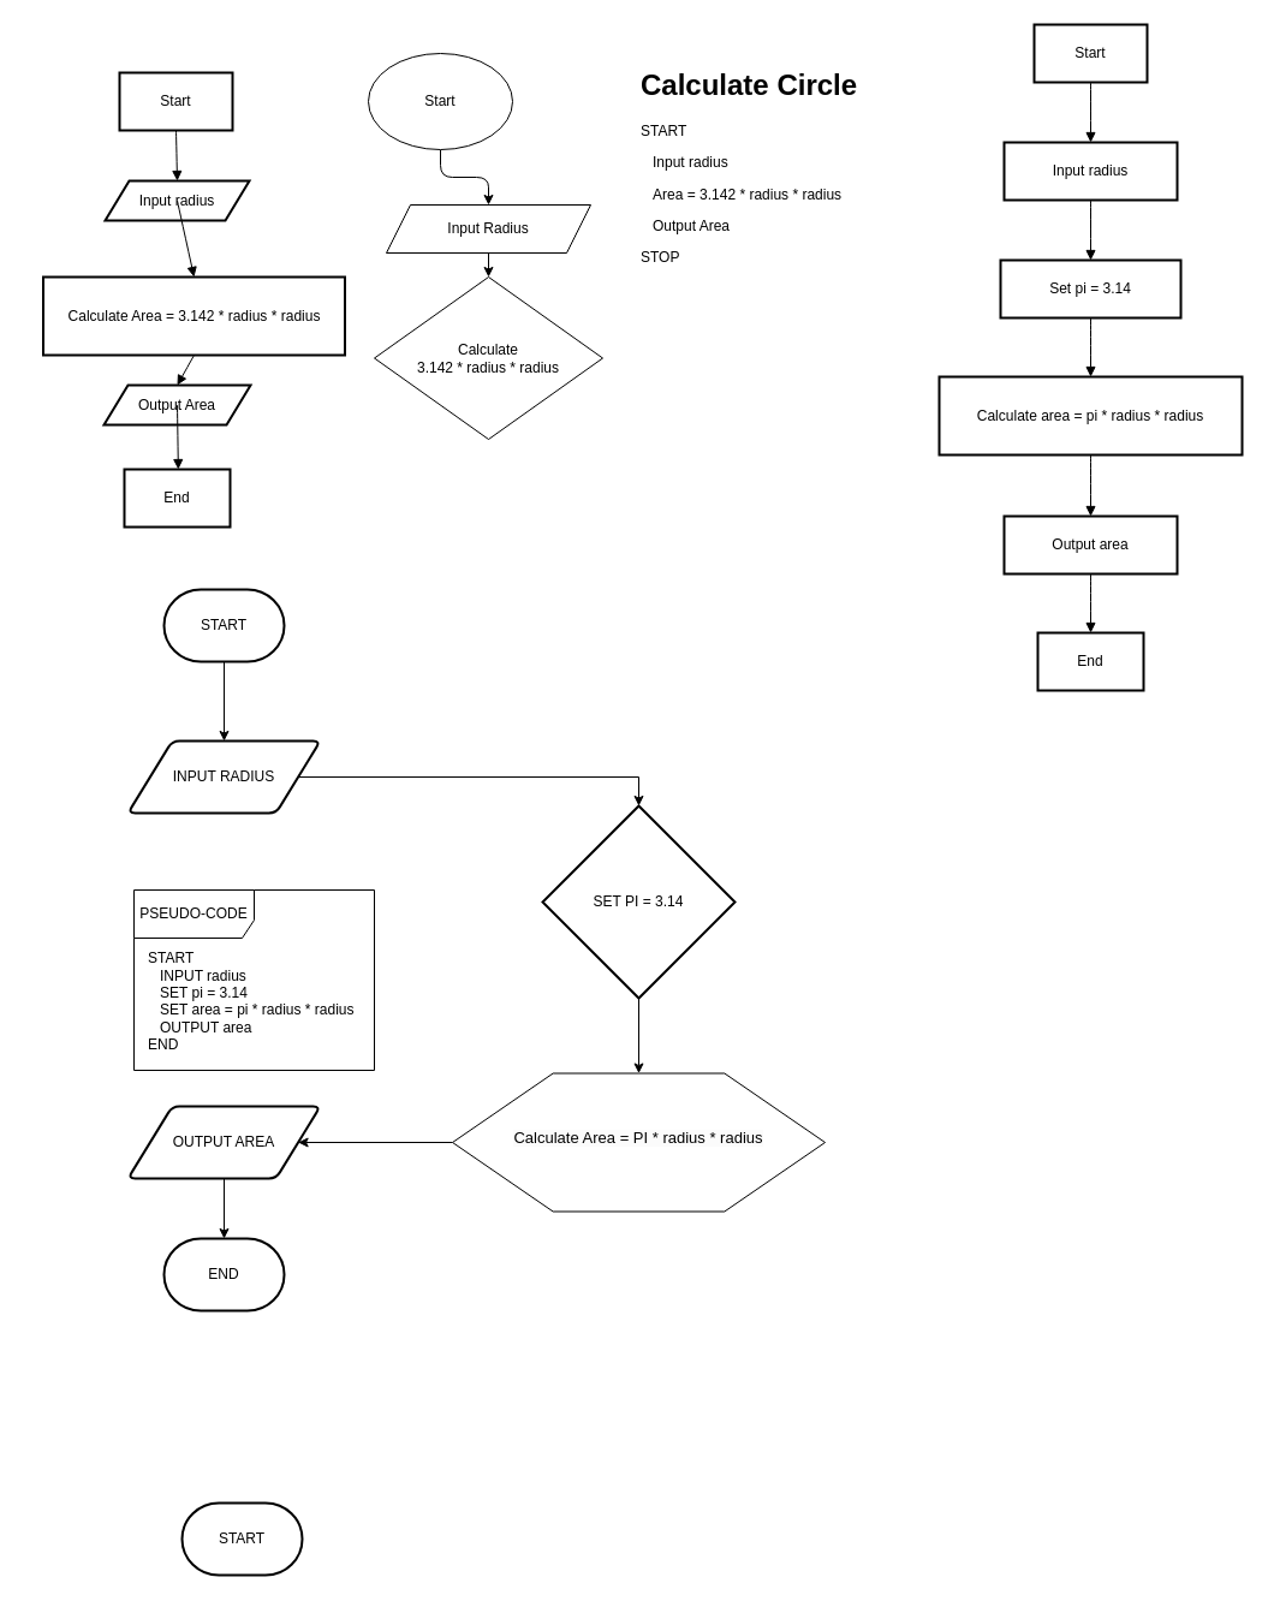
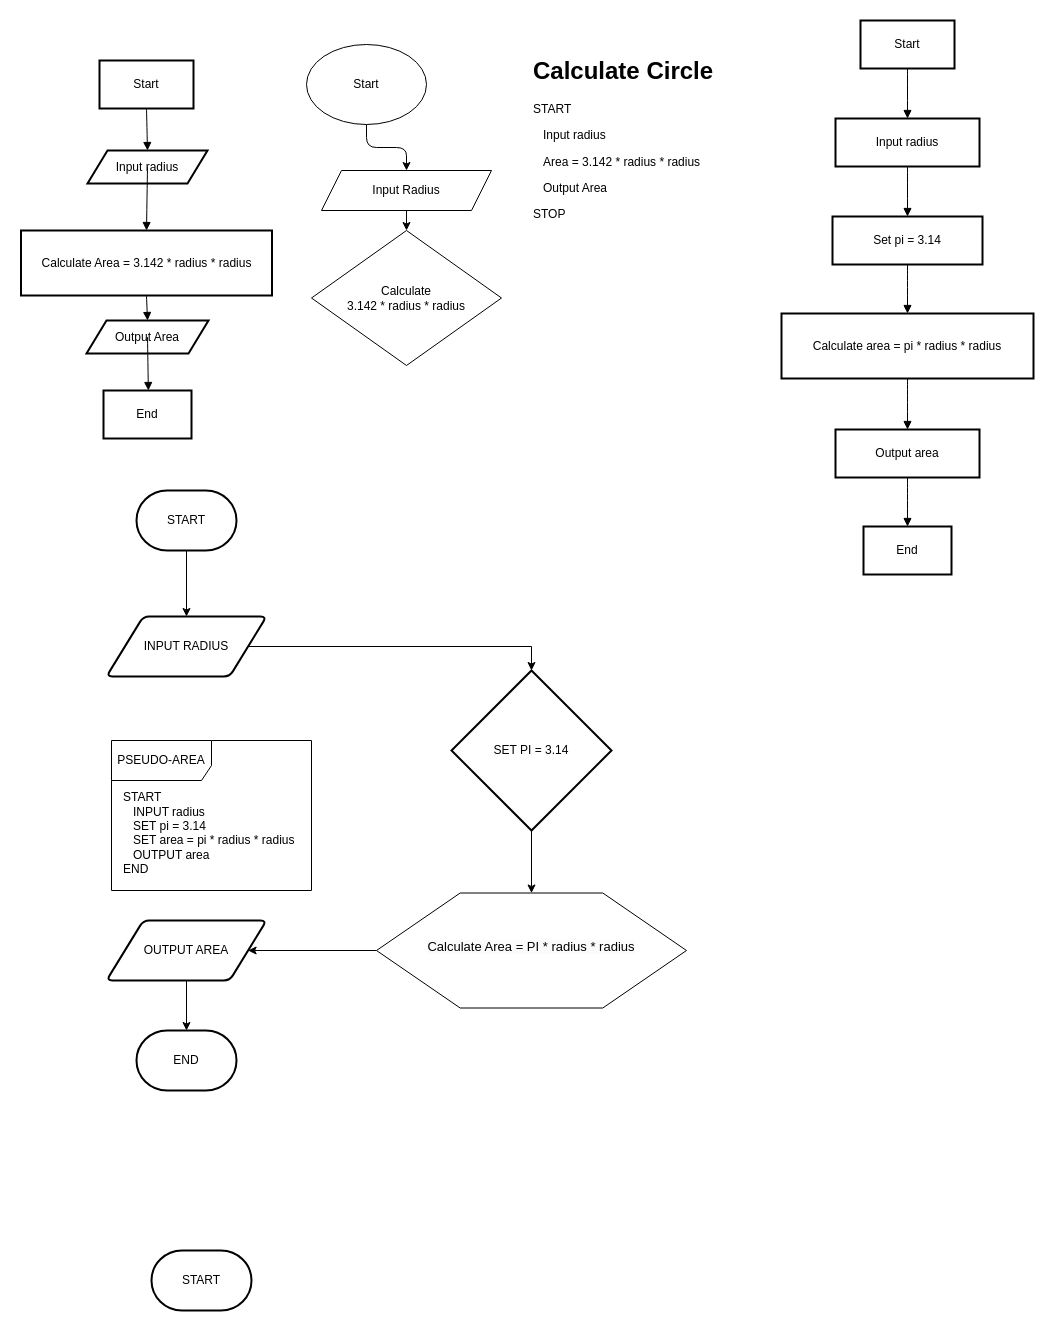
  <mxCell id="0" />
  <mxCell id="1" parent="0" />
  <mxCell id="2" value="Start" style="whiteSpace=wrap;strokeWidth=2;" parent="1" vertex="1"><mxGeometry x="99" y="60" width="94" height="48" as="geometry" /></mxCell>
  <mxCell id="3" value="Input radius" style="shape=parallelogram;perimeter=parallelogramPerimeter;fixedSize=1;strokeWidth=2;whiteSpace=wrap;" parent="1" vertex="1"><mxGeometry x="87" y="150" width="120" height="33" as="geometry" /></mxCell>
- <mxCell id="4" value="Calculate Area = 3.142 * radius * radius" style="whiteSpace=wrap;strokeWidth=2;" parent="1" vertex="1"><mxGeometry x="35.5" y="230" width="251" height="65" as="geometry" /></mxCell>
+ <mxCell id="4" value="Calculate Area = 3.142 * radius * radius" style="whiteSpace=wrap;strokeWidth=2;" parent="1" vertex="1"><mxGeometry x="20.5" y="230" width="251" height="65" as="geometry" /></mxCell>
  <mxCell id="5" value="Output Area" style="shape=parallelogram;perimeter=parallelogramPerimeter;fixedSize=1;strokeWidth=2;whiteSpace=wrap;" parent="1" vertex="1"><mxGeometry x="86" y="320" width="122" height="33" as="geometry" /></mxCell>
  <mxCell id="6" value="End" style="whiteSpace=wrap;strokeWidth=2;" parent="1" vertex="1"><mxGeometry x="103" y="390" width="88" height="48" as="geometry" /></mxCell>
  <mxCell id="7" value="" style="curved=1;startArrow=none;endArrow=block;exitX=0.5;exitY=1;entryX=0.5;entryY=-0.01;rounded=0;" parent="1" source="2" target="3" edge="1"><mxGeometry relative="1" as="geometry"><Array as="points" /></mxGeometry></mxCell>
  <mxCell id="8" value="" style="curved=1;startArrow=none;endArrow=block;exitX=0.5;exitY=0.99;entryX=0.5;entryY=-0.01;rounded=0;" parent="1" source="3" target="4" edge="1"><mxGeometry relative="1" as="geometry"><Array as="points" /></mxGeometry></mxCell>
  <mxCell id="9" value="" style="curved=1;startArrow=none;endArrow=block;exitX=0.5;exitY=1;entryX=0.5;entryY=0;rounded=0;" parent="1" source="4" target="5" edge="1"><mxGeometry relative="1" as="geometry"><Array as="points" /></mxGeometry></mxCell>
  <mxCell id="10" value="" style="curved=1;startArrow=none;endArrow=block;exitX=0.5;exitY=0.99;entryX=0.51;entryY=-0.01;rounded=0;" parent="1" source="5" target="6" edge="1"><mxGeometry relative="1" as="geometry"><Array as="points" /></mxGeometry></mxCell>
  <mxCell id="11" value="" style="edgeStyle=orthogonalEdgeStyle;orthogonalLoop=1;jettySize=auto;html=1;" parent="1" source="12" target="14" edge="1"><mxGeometry relative="1" as="geometry" /></mxCell>
  <mxCell id="12" value="Start" style="ellipse;whiteSpace=wrap;html=1;" parent="1" vertex="1"><mxGeometry x="306" y="44" width="120" height="80" as="geometry" /></mxCell>
  <mxCell id="13" value="" style="edgeStyle=orthogonalEdgeStyle;orthogonalLoop=1;jettySize=auto;html=1;" parent="1" source="14" target="15" edge="1"><mxGeometry relative="1" as="geometry" /></mxCell>
  <mxCell id="14" value="Input Radius" style="shape=parallelogram;perimeter=parallelogramPerimeter;whiteSpace=wrap;html=1;fixedSize=1;" parent="1" vertex="1"><mxGeometry x="321" y="170" width="170" height="40" as="geometry" /></mxCell>
  <mxCell id="15" value="Calculate&lt;div&gt;3.142 * radius * radius&lt;/div&gt;" style="rhombus;whiteSpace=wrap;html=1;" parent="1" vertex="1"><mxGeometry x="311" y="230" width="190" height="135" as="geometry" /></mxCell>
  <mxCell id="16" value="&lt;h1 style=&quot;margin-top: 0px;&quot;&gt;Calculate Circle&lt;/h1&gt;&lt;p&gt;&lt;span style=&quot;font-size: 12px;&quot;&gt;START&lt;/span&gt;&lt;/p&gt;&lt;p&gt;&lt;span style=&quot;font-size: 12px;&quot;&gt;&amp;nbsp; &amp;nbsp;Input radius&lt;/span&gt;&lt;/p&gt;&lt;p&gt;&lt;span style=&quot;font-size: 12px;&quot;&gt;&amp;nbsp; &amp;nbsp;Area = 3.142 * radius * radius&lt;/span&gt;&lt;/p&gt;&lt;p&gt;&lt;span style=&quot;font-size: 12px;&quot;&gt;&amp;nbsp; &amp;nbsp;Output Area&lt;/span&gt;&lt;/p&gt;&lt;p&gt;&lt;span style=&quot;font-size: 12px;&quot;&gt;STOP&lt;/span&gt;&lt;/p&gt;&lt;div&gt;&lt;br&gt;&lt;/div&gt;" style="text;html=1;whiteSpace=wrap;overflow=hidden;rounded=0;" parent="1" vertex="1"><mxGeometry x="531" y="50" width="300" height="190" as="geometry" /></mxCell>
  <mxCell id="17" value="Start" style="whiteSpace=wrap;strokeWidth=2;" vertex="1" parent="1"><mxGeometry x="860" y="20" width="94" height="48" as="geometry" /></mxCell>
  <mxCell id="18" value="Input radius" style="whiteSpace=wrap;strokeWidth=2;" vertex="1" parent="1"><mxGeometry x="835" y="118" width="144" height="48" as="geometry" /></mxCell>
  <mxCell id="19" value="Set pi = 3.14" style="whiteSpace=wrap;strokeWidth=2;" vertex="1" parent="1"><mxGeometry x="832" y="216" width="150" height="48" as="geometry" /></mxCell>
  <mxCell id="20" value="Calculate area = pi * radius * radius" style="whiteSpace=wrap;strokeWidth=2;strokeColor=default;rounded=0;" vertex="1" parent="1"><mxGeometry x="781" y="313" width="252" height="65" as="geometry" /></mxCell>
  <mxCell id="21" value="Output area" style="whiteSpace=wrap;strokeWidth=2;" vertex="1" parent="1"><mxGeometry x="835" y="429" width="144" height="48" as="geometry" /></mxCell>
  <mxCell id="22" value="End" style="whiteSpace=wrap;strokeWidth=2;" vertex="1" parent="1"><mxGeometry x="863" y="526" width="88" height="48" as="geometry" /></mxCell>
  <mxCell id="23" value="" style="curved=1;startArrow=none;endArrow=block;exitX=0.5;exitY=1;entryX=0.5;entryY=0;rounded=0;" edge="1" parent="1" source="17" target="18"><mxGeometry relative="1" as="geometry"><Array as="points" /></mxGeometry></mxCell>
  <mxCell id="24" value="" style="curved=1;startArrow=none;endArrow=block;exitX=0.5;exitY=0.99;entryX=0.5;entryY=-0.01;rounded=0;" edge="1" parent="1" source="18" target="19"><mxGeometry relative="1" as="geometry"><Array as="points" /></mxGeometry></mxCell>
  <mxCell id="25" value="" style="curved=1;startArrow=none;endArrow=block;exitX=0.5;exitY=0.99;entryX=0.5;entryY=0.01;rounded=0;" edge="1" parent="1" source="19" target="20"><mxGeometry relative="1" as="geometry"><Array as="points" /></mxGeometry></mxCell>
  <mxCell id="26" value="" style="curved=1;startArrow=none;endArrow=block;exitX=0.5;exitY=1.01;entryX=0.5;entryY=-0.01;rounded=0;" edge="1" parent="1" source="20" target="21"><mxGeometry relative="1" as="geometry"><Array as="points" /></mxGeometry></mxCell>
  <mxCell id="27" value="" style="curved=1;startArrow=none;endArrow=block;exitX=0.5;exitY=0.99;entryX=0.5;entryY=0.01;rounded=0;" edge="1" parent="1" source="21" target="22"><mxGeometry relative="1" as="geometry"><Array as="points" /></mxGeometry></mxCell>
  <mxCell id="28" value="" style="edgeStyle=orthogonalEdgeStyle;rounded=0;orthogonalLoop=1;jettySize=auto;html=1;" edge="1" parent="1" source="29" target="31"><mxGeometry relative="1" as="geometry" /></mxCell>
  <mxCell id="29" value="START" style="strokeWidth=2;html=1;shape=mxgraph.flowchart.terminator;whiteSpace=wrap;" vertex="1" parent="1"><mxGeometry x="136" y="490" width="100" height="60" as="geometry" /></mxCell>
  <mxCell id="30" value="END" style="strokeWidth=2;html=1;shape=mxgraph.flowchart.terminator;whiteSpace=wrap;" vertex="1" parent="1"><mxGeometry x="136" y="1030" width="100" height="60" as="geometry" /></mxCell>
  <mxCell id="31" value="INPUT RADIUS" style="shape=parallelogram;html=1;strokeWidth=2;perimeter=parallelogramPerimeter;whiteSpace=wrap;rounded=1;arcSize=12;size=0.23;" vertex="1" parent="1"><mxGeometry x="106" y="616" width="160" height="60" as="geometry" /></mxCell>
  <mxCell id="32" value="" style="edgeStyle=orthogonalEdgeStyle;rounded=0;orthogonalLoop=1;jettySize=auto;html=1;" edge="1" parent="1" source="33" target="30"><mxGeometry relative="1" as="geometry" /></mxCell>
  <mxCell id="33" value="OUTPUT AREA" style="shape=parallelogram;html=1;strokeWidth=2;perimeter=parallelogramPerimeter;whiteSpace=wrap;rounded=1;arcSize=12;size=0.23;" vertex="1" parent="1"><mxGeometry x="106" y="920" width="160" height="60" as="geometry" /></mxCell>
  <mxCell id="34" value="" style="edgeStyle=orthogonalEdgeStyle;rounded=0;orthogonalLoop=1;jettySize=auto;html=1;" edge="1" parent="1" source="39" target="33"><mxGeometry relative="1" as="geometry" /></mxCell>
  <mxCell id="35" style="edgeStyle=orthogonalEdgeStyle;rounded=0;orthogonalLoop=1;jettySize=auto;html=1;entryX=0.5;entryY=0;entryDx=0;entryDy=0;" edge="1" parent="1" source="36" target="39"><mxGeometry relative="1" as="geometry" /></mxCell>
  <mxCell id="36" value="SET PI = 3.14" style="strokeWidth=2;html=1;shape=mxgraph.flowchart.decision;whiteSpace=wrap;" vertex="1" parent="1"><mxGeometry x="451" y="670" width="160" height="160" as="geometry" /></mxCell>
  <mxCell id="37" style="edgeStyle=orthogonalEdgeStyle;rounded=0;orthogonalLoop=1;jettySize=auto;html=1;entryX=0.5;entryY=0;entryDx=0;entryDy=0;entryPerimeter=0;" edge="1" parent="1" source="31" target="36"><mxGeometry relative="1" as="geometry" /></mxCell>
  <mxCell id="38" value="" style="group;align=left;" vertex="1" connectable="0" parent="1"><mxGeometry x="376" y="892.5" width="310" height="115" as="geometry" /></mxCell>
  <mxCell id="39" value="" style="verticalLabelPosition=bottom;verticalAlign=top;html=1;shape=hexagon;perimeter=hexagonPerimeter2;arcSize=6;size=0.27;" vertex="1" parent="38"><mxGeometry width="310" height="115" as="geometry" /></mxCell>
  <mxCell id="40" value="&lt;span style=&quot;color: rgb(0, 0, 0); font-family: Helvetica; font-style: normal; font-variant-ligatures: normal; font-variant-caps: normal; letter-spacing: normal; orphans: 2; text-indent: 0px; text-transform: none; widows: 2; word-spacing: 0px; -webkit-text-stroke-width: 0px; white-space: normal; background-color: rgb(251, 251, 251); text-decoration-thickness: initial; text-decoration-style: initial; text-decoration-color: initial; float: none; display: inline !important;&quot;&gt;&lt;font style=&quot;font-size: 13px;&quot;&gt;&lt;span&gt;Calculate Area = PI * radius * radius&lt;/span&gt;&lt;/font&gt;&lt;/span&gt;" style="text;whiteSpace=wrap;html=1;fontStyle=0;align=center;" vertex="1" parent="38"><mxGeometry x="25" y="39.808" width="260" height="35.385" as="geometry" /></mxCell>
  <mxCell id="41" value="" style="group" vertex="1" connectable="0" parent="1"><mxGeometry x="111" y="740" width="200" height="155" as="geometry" /></mxCell>
- <mxCell id="42" value="PSEUDO-CODE" style="shape=umlFrame;whiteSpace=wrap;html=1;pointerEvents=0;width=100;height=40;" vertex="1" parent="41"><mxGeometry width="200" height="150" as="geometry" /></mxCell>
+ <mxCell id="42" value="PSEUDO-AREA" style="shape=umlFrame;whiteSpace=wrap;html=1;pointerEvents=0;width=100;height=40;" vertex="1" parent="41"><mxGeometry width="200" height="150" as="geometry" /></mxCell>
  <mxCell id="43" value="&lt;div&gt;&lt;span style=&quot;font-size: 12px;&quot;&gt;START&lt;/span&gt;&lt;/div&gt;&lt;div&gt;&lt;span style=&quot;font-size: 12px;&quot;&gt;&amp;nbsp; &amp;nbsp;INPUT radius&lt;/span&gt;&lt;/div&gt;&lt;div&gt;&lt;span style=&quot;font-size: 12px;&quot;&gt;&amp;nbsp; &amp;nbsp;SET pi = 3.14&lt;/span&gt;&lt;/div&gt;&lt;div&gt;&lt;span style=&quot;font-size: 12px;&quot;&gt;&amp;nbsp; &amp;nbsp;SET area = pi * radius * radius&lt;/span&gt;&lt;/div&gt;&lt;div&gt;&lt;span style=&quot;font-size: 12px;&quot;&gt;&amp;nbsp; &amp;nbsp;OUTPUT area&lt;/span&gt;&lt;/div&gt;&lt;div&gt;&lt;span style=&quot;font-size: 12px;&quot;&gt;END&lt;/span&gt;&lt;/div&gt;&lt;div&gt;&lt;br&gt;&lt;/div&gt;" style="text;html=1;align=left;verticalAlign=middle;resizable=0;points=[];autosize=1;strokeColor=none;fillColor=none;" vertex="1" parent="41"><mxGeometry x="10" y="45" width="190" height="110" as="geometry" /></mxCell>
  <mxCell id="44" value="START" style="strokeWidth=2;html=1;shape=mxgraph.flowchart.terminator;whiteSpace=wrap;" vertex="1" parent="1"><mxGeometry x="151" y="1250" width="100" height="60" as="geometry" /></mxCell>
